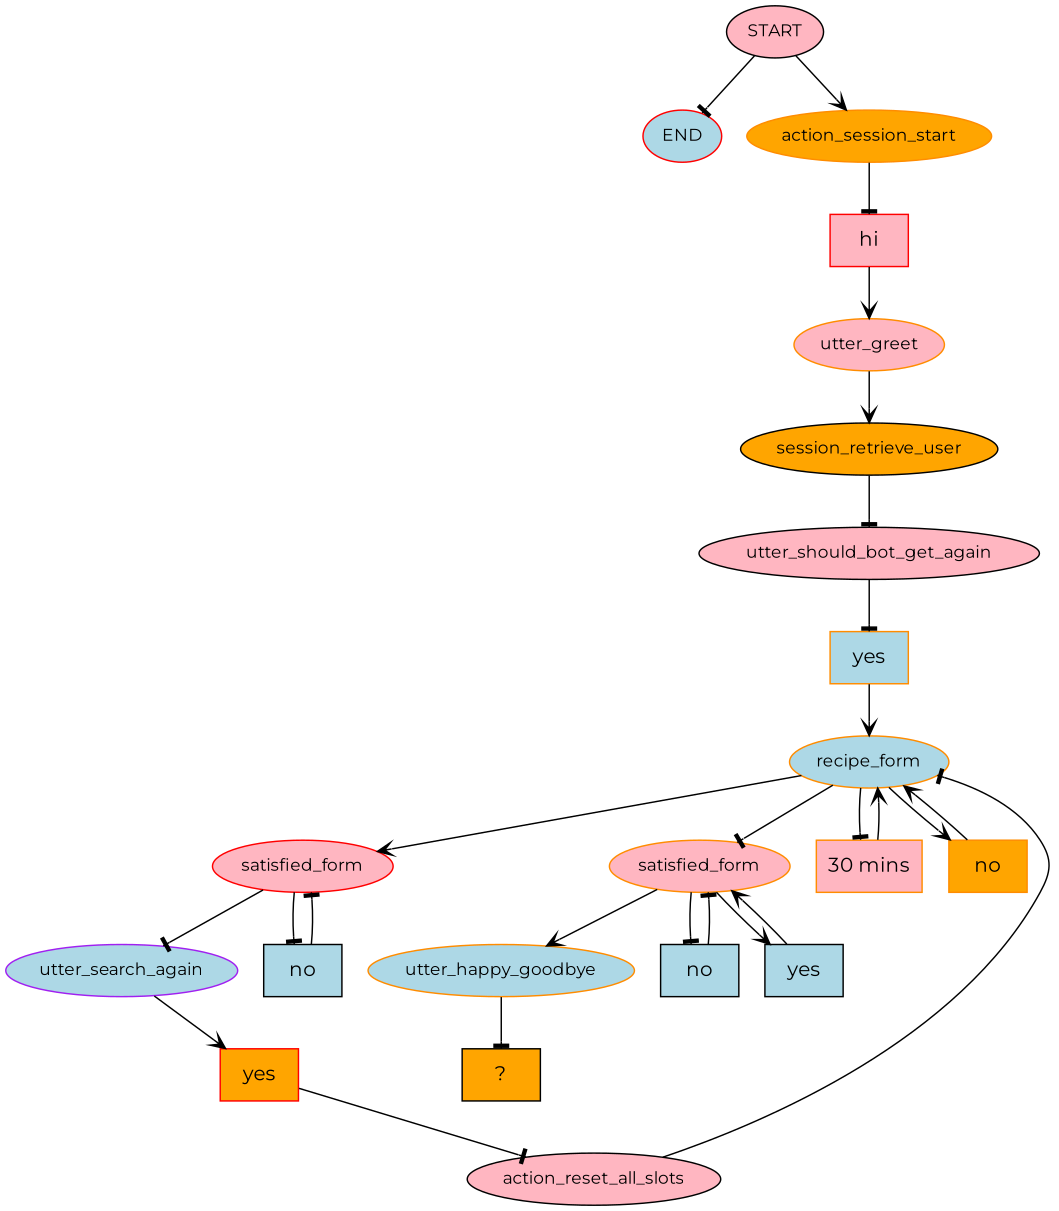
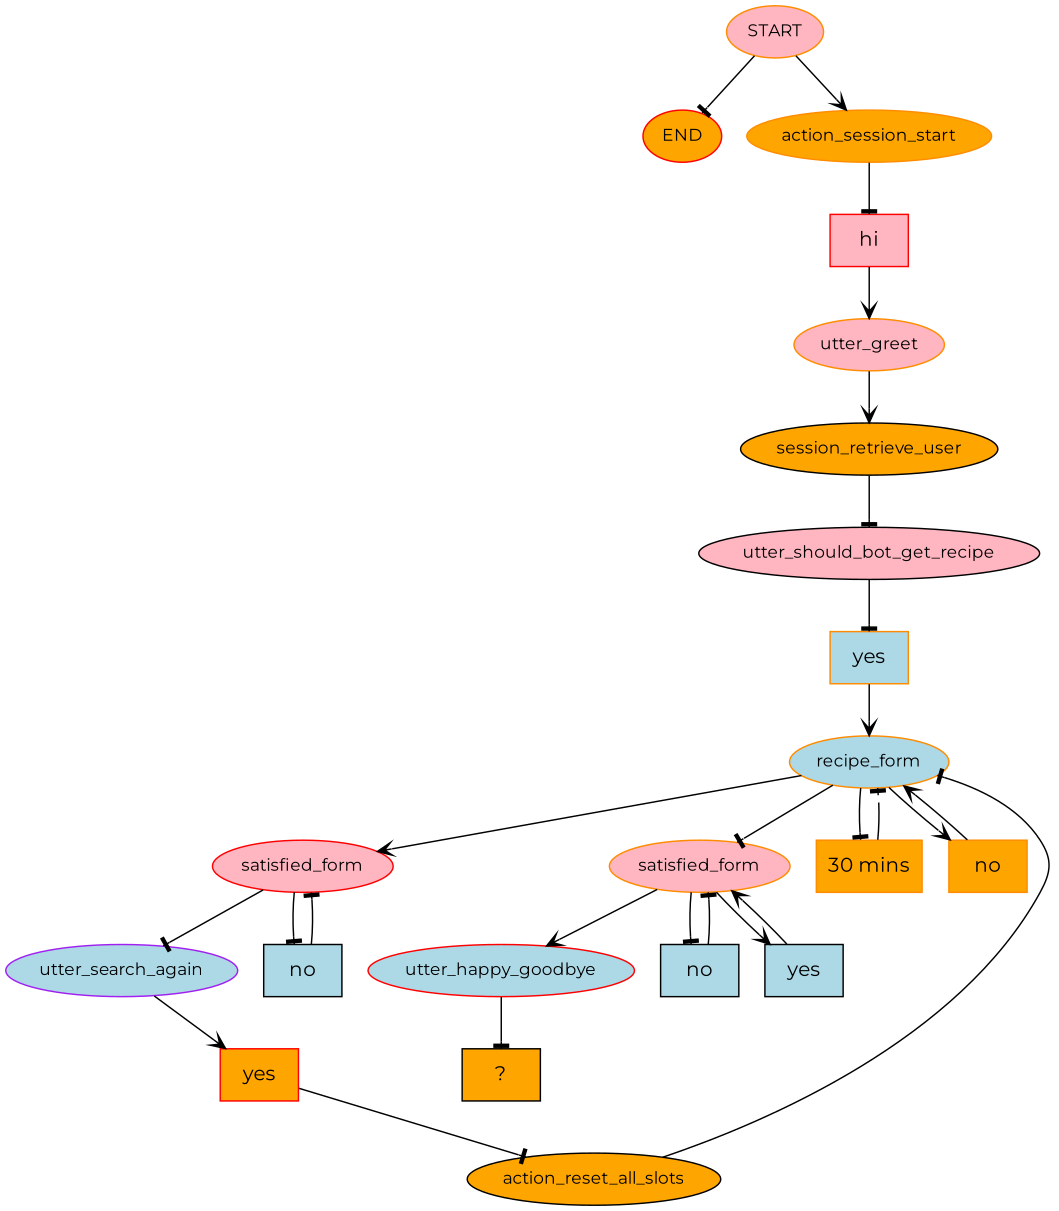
  digraph {
    fontname=Montserrat
    node [color=darkorange fillcolor=lightpink fontname=Montserrat fontsize=12 style=filled]
    edge [arrowhead=tee fontname=Montserrat]
-   n1 [color=black label=START]
-   n2 [color=red fillcolor=lightblue label=END]
+   n1 [label=START]
+   n2 [color=red fillcolor=orange label=END]
    n3 [fillcolor=orange label=action_session_start]
    n4 [color=red label=hi shape=rect fontsize=""]
    n5 [label=utter_greet]
    n6 [color=black fillcolor=orange label=session_retrieve_user]
-   n7 [color=black label=utter_should_bot_get_again]
+   n7 [color=black label=utter_should_bot_get_recipe]
    n8 [fillcolor=lightblue label=yes shape=rect fontsize=""]
    n9 [fillcolor=lightblue label=recipe_form]
    n10 [color=red label=satisfied_form]
    n11 [label=satisfied_form]
-   n12 [label="30 mins" shape=rect fontsize=""]
+   n12 [fillcolor=orange label="30 mins" shape=rect fontsize=""]
    n13 [fillcolor=orange label=no shape=rect fontsize=""]
    n14 [color=purple fillcolor=lightblue label=utter_search_again]
    n15 [color=black fillcolor=lightblue label=no shape=rect fontsize=""]
-   n16 [fillcolor=lightblue label=utter_happy_goodbye]
+   n16 [color=red fillcolor=lightblue label=utter_happy_goodbye]
    n17 [color=black fillcolor=lightblue label=no shape=rect fontsize=""]
    n18 [color=black fillcolor=lightblue label=yes shape=rect fontsize=""]
    n19 [color=red fillcolor=orange label=yes shape=rect fontsize=""]
-   n20 [color=black label=action_reset_all_slots]
+   n20 [color=black fillcolor=orange label=action_reset_all_slots]
    n21 [color=black fillcolor=orange label="  ?  " shape=rect fontsize=""]
    n1 -> n2
    n1 -> n3 [arrowhead=vee]
    n3 -> n4
    n4 -> n5 [arrowhead=vee]
    n5 -> n6 [arrowhead=vee]
    n6 -> n7
    n7 -> n8
    n8 -> n9 [arrowhead=vee]
    n9 -> n10 [arrowhead=vee]
    n9 -> n11
    n9 -> n12
    n9 -> n13 [arrowhead=vee]
    n10 -> n14
    n10 -> n15
    n11 -> n16 [arrowhead=vee]
    n11 -> n17
    n11 -> n18 [arrowhead=vee]
-   n12 -> n9 [arrowhead=vee]
+   n12 -> n9
    n13 -> n9 [arrowhead=vee]
    n14 -> n19 [arrowhead=vee]
    n15 -> n10
    n16 -> n21
    n17 -> n11
    n18 -> n11 [arrowhead=vee]
    n19 -> n20
    n20 -> n9
  }
